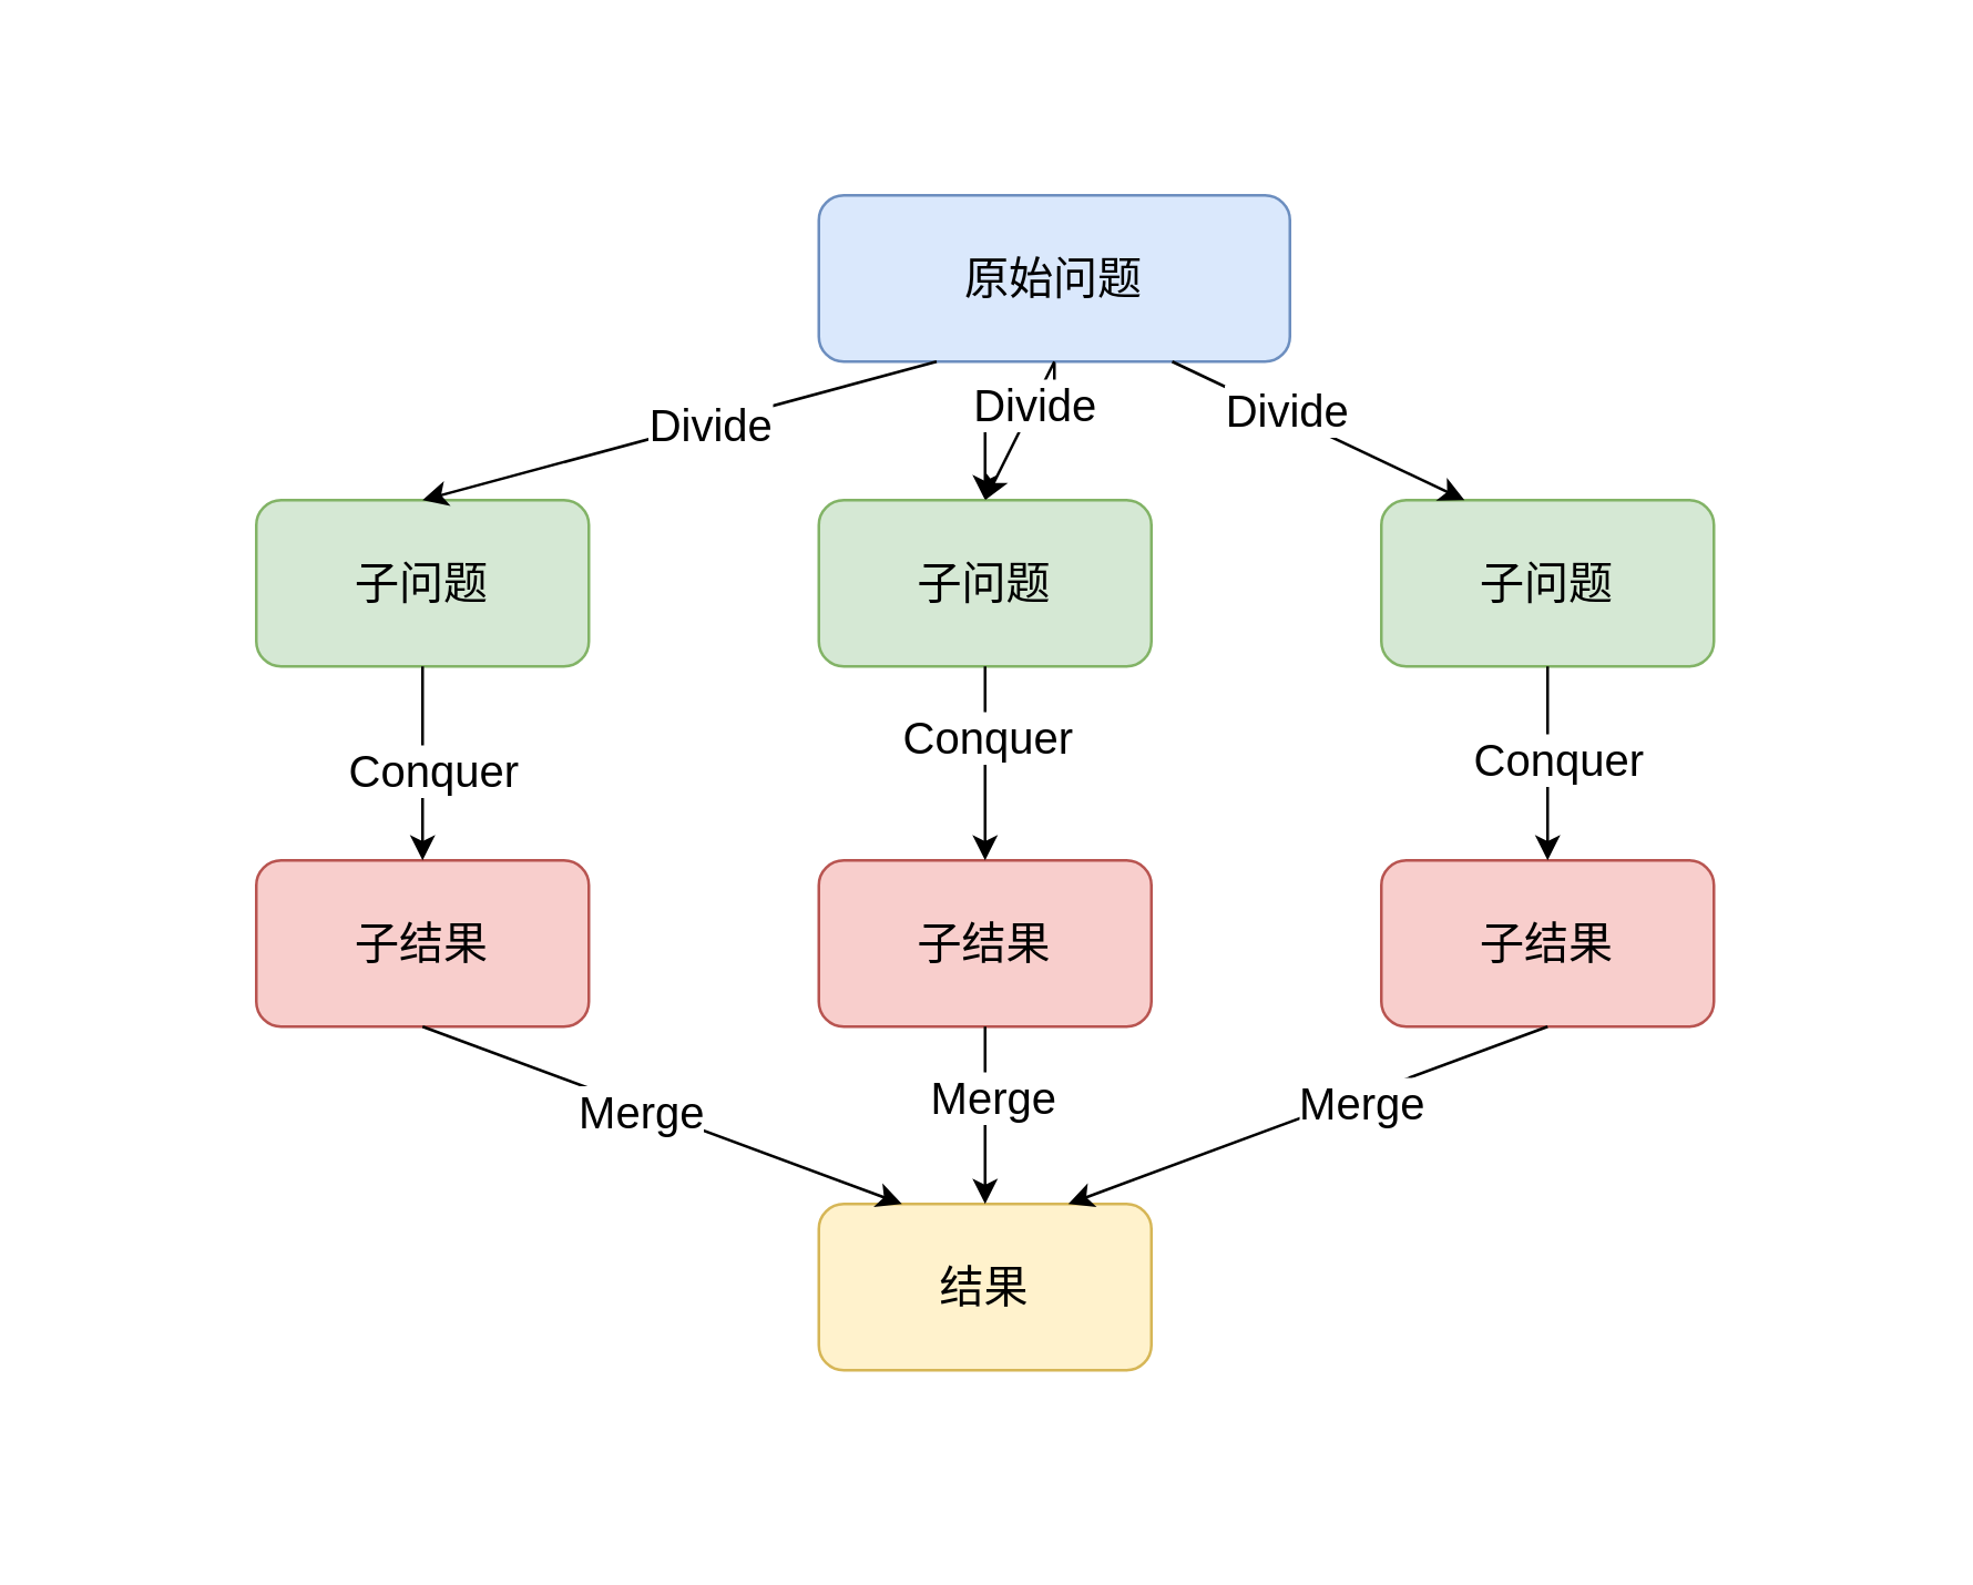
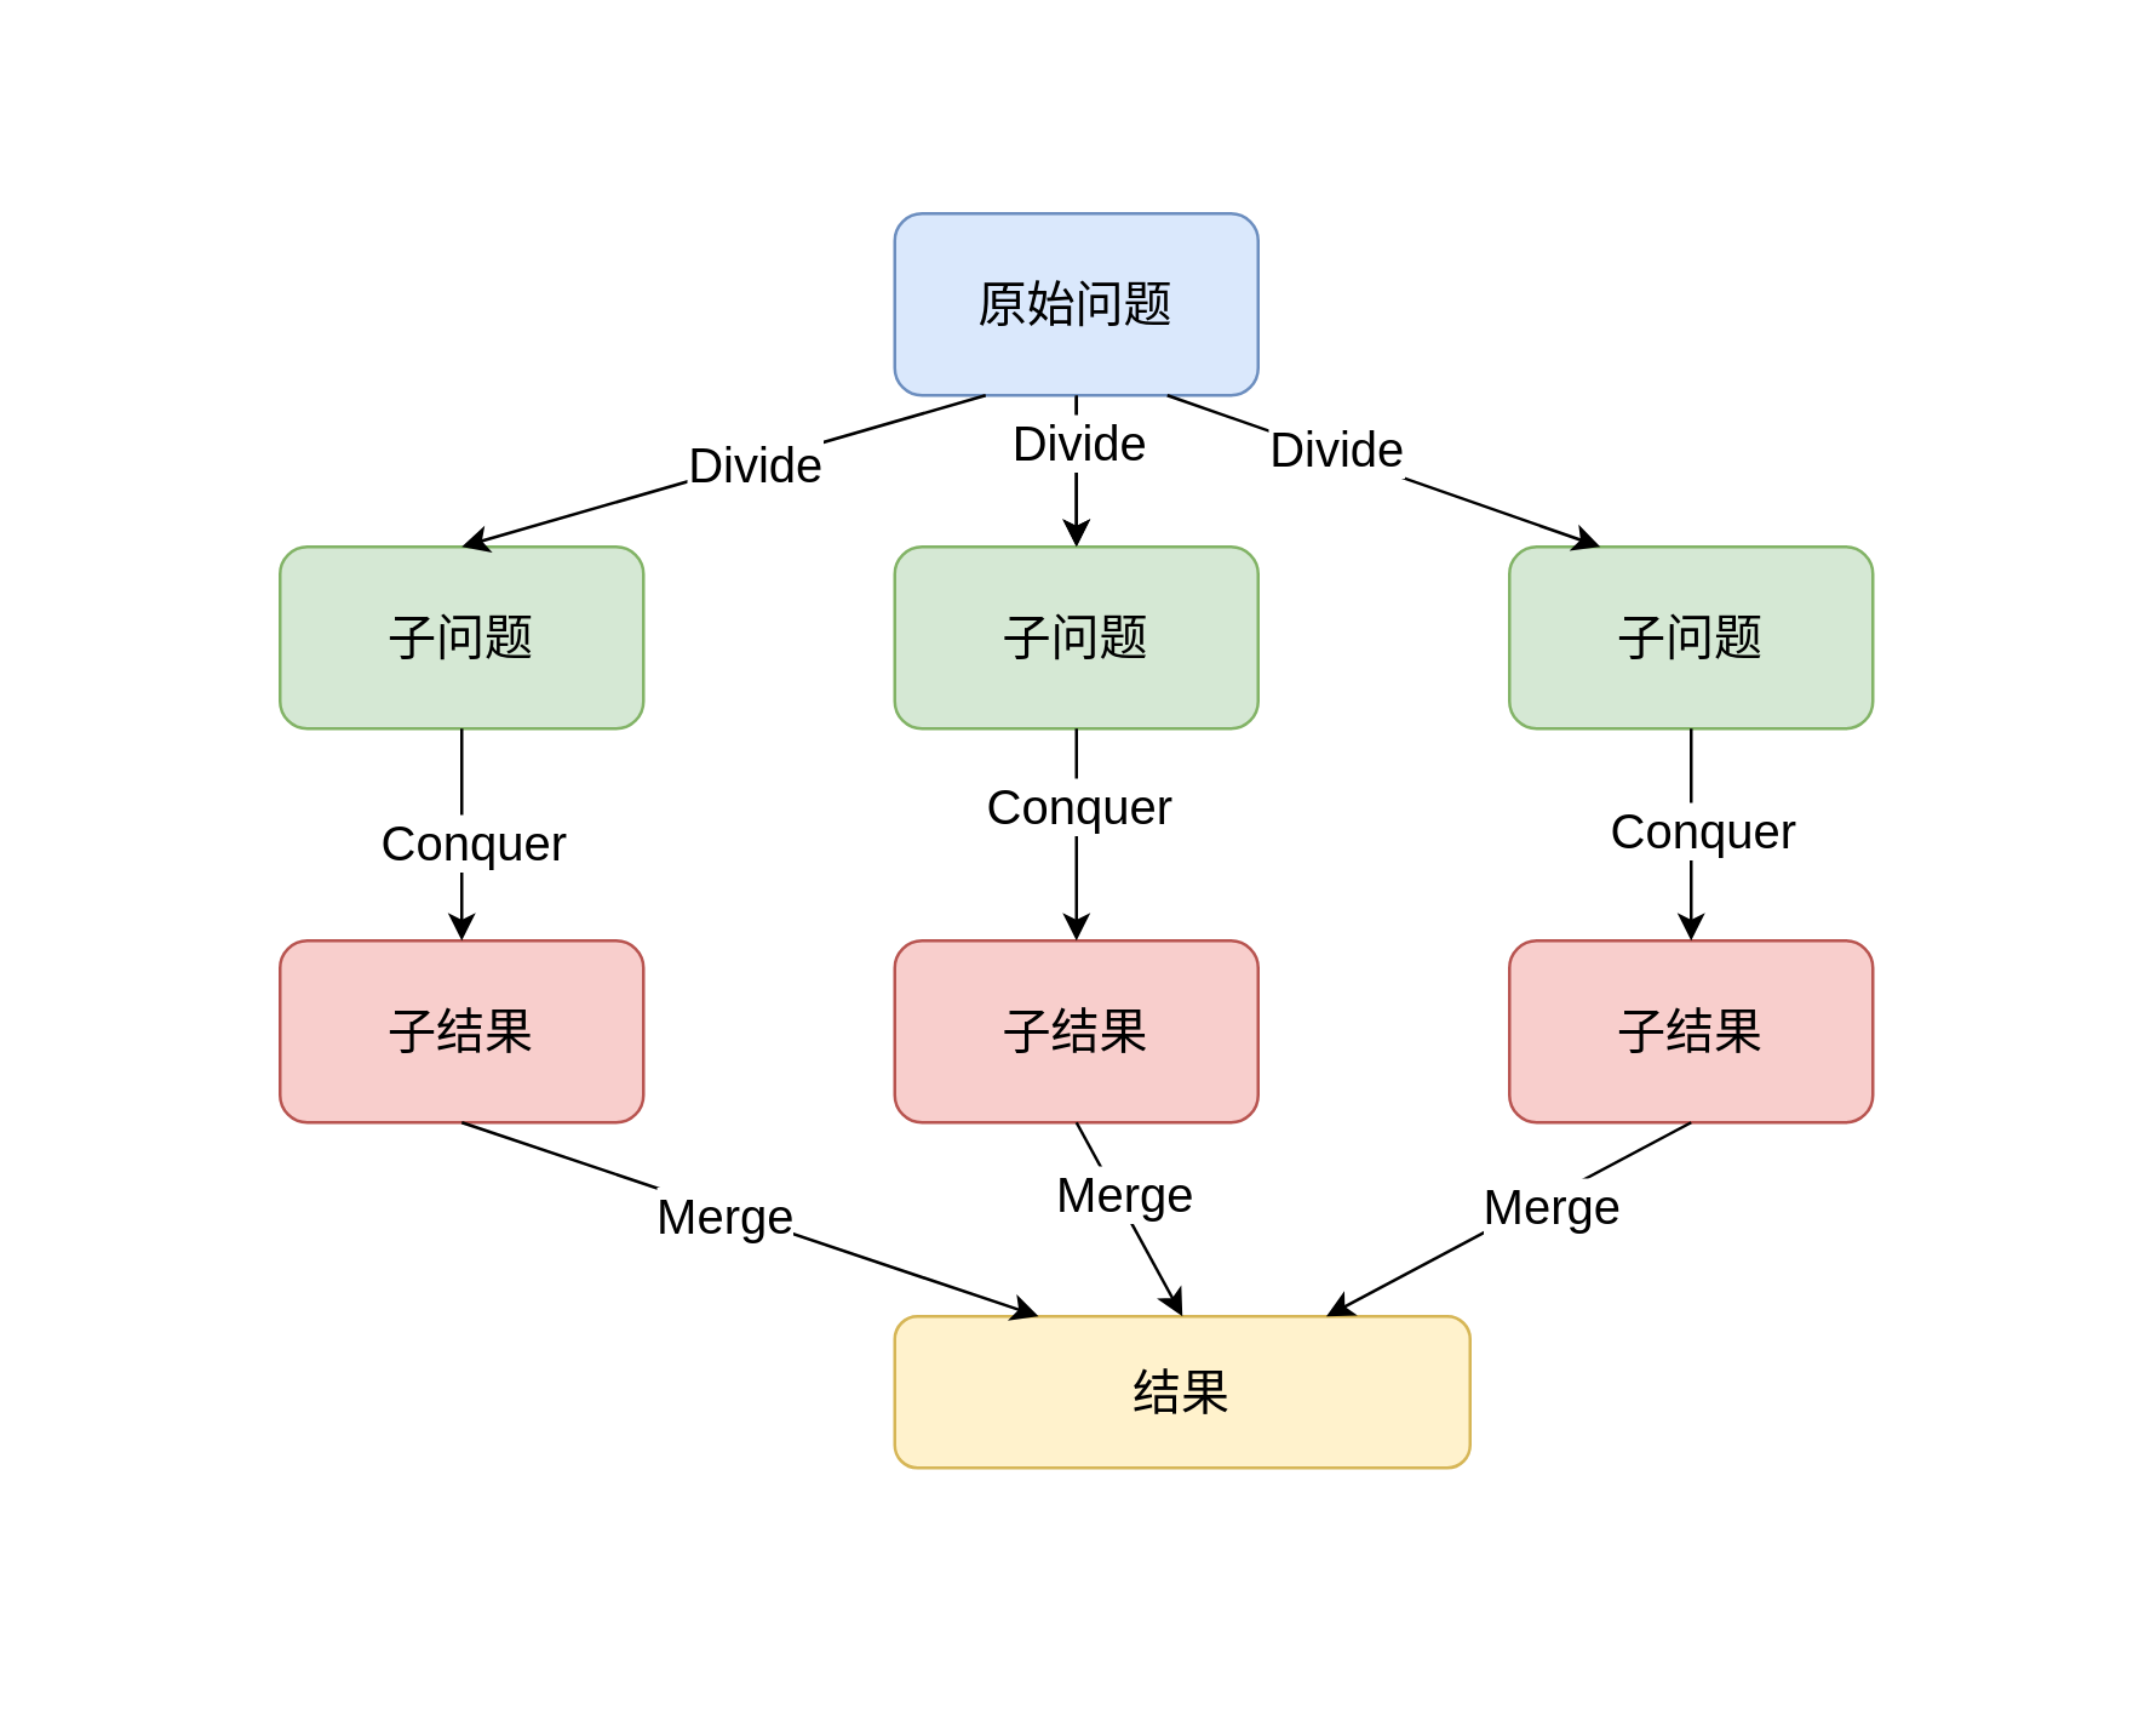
  <mxCell id="0" />
  <mxCell id="1" parent="0" />
  <mxCell id="2" value="" style="rounded=0;whiteSpace=wrap;html=1;fontSize=16;strokeColor=none;" vertex="1" parent="1"><mxGeometry x="20" y="20" width="670" height="530" as="geometry" /></mxCell>
  <mxCell id="3" value="" style="edgeStyle=orthogonalEdgeStyle;rounded=0;orthogonalLoop=1;jettySize=auto;html=1;fontSize=16;" edge="1" parent="1" source="4" target="6"><mxGeometry relative="1" as="geometry" /></mxCell>
- <mxCell id="4" value="原始问题" style="rounded=1;whiteSpace=wrap;html=1;fillColor=#dae8fc;strokeColor=#6c8ebf;fontSize=16;" vertex="1" parent="1"><mxGeometry x="295" y="70" width="170" height="60" as="geometry" /></mxCell>
+ <mxCell id="4" value="原始问题" style="rounded=1;whiteSpace=wrap;html=1;fillColor=#dae8fc;strokeColor=#6c8ebf;fontSize=16;" vertex="1" parent="1"><mxGeometry x="295" y="70" width="120" height="60" as="geometry" /></mxCell>
  <mxCell id="5" value="子问题" style="rounded=1;whiteSpace=wrap;html=1;fillColor=#d5e8d4;strokeColor=#82b366;fontSize=16;" vertex="1" parent="1"><mxGeometry x="92" y="180" width="120" height="60" as="geometry" /></mxCell>
  <mxCell id="6" value="子问题" style="rounded=1;whiteSpace=wrap;html=1;fillColor=#d5e8d4;strokeColor=#82b366;fontSize=16;" vertex="1" parent="1"><mxGeometry x="295" y="180" width="120" height="60" as="geometry" /></mxCell>
  <mxCell id="7" value="子问题" style="rounded=1;whiteSpace=wrap;html=1;fillColor=#d5e8d4;strokeColor=#82b366;fontSize=16;" vertex="1" parent="1"><mxGeometry x="498" y="180" width="120" height="60" as="geometry" /></mxCell>
  <mxCell id="8" value="子结果" style="rounded=1;whiteSpace=wrap;html=1;fillColor=#f8cecc;strokeColor=#b85450;fontSize=16;" vertex="1" parent="1"><mxGeometry x="92" y="310" width="120" height="60" as="geometry" /></mxCell>
  <mxCell id="9" value="子结果" style="rounded=1;whiteSpace=wrap;html=1;fillColor=#f8cecc;strokeColor=#b85450;fontSize=16;" vertex="1" parent="1"><mxGeometry x="295" y="310" width="120" height="60" as="geometry" /></mxCell>
  <mxCell id="10" value="子结果" style="rounded=1;whiteSpace=wrap;html=1;fillColor=#f8cecc;strokeColor=#b85450;fontSize=16;" vertex="1" parent="1"><mxGeometry x="498" y="310" width="120" height="60" as="geometry" /></mxCell>
- <mxCell id="11" value="结果" style="rounded=1;whiteSpace=wrap;html=1;fillColor=#fff2cc;strokeColor=#d6b656;fontSize=16;" vertex="1" parent="1"><mxGeometry x="295" y="434" width="120" height="60" as="geometry" /></mxCell>
+ <mxCell id="11" value="结果" style="rounded=1;whiteSpace=wrap;html=1;fillColor=#fff2cc;strokeColor=#d6b656;fontSize=16;" vertex="1" parent="1"><mxGeometry x="295" y="434" width="190" height="50" as="geometry" /></mxCell>
  <mxCell id="12" value="" style="endArrow=classic;html=1;exitX=0.25;exitY=1;exitDx=0;exitDy=0;entryX=0.5;entryY=0;entryDx=0;entryDy=0;fontSize=16;" edge="1" parent="1" source="4" target="5"><mxGeometry width="50" height="50" relative="1" as="geometry"><mxPoint x="242" y="130" as="sourcePoint" /><mxPoint x="292" y="80" as="targetPoint" /></mxGeometry></mxCell>
  <mxCell id="13" value="Divide" style="text;html=1;resizable=0;points=[];align=center;verticalAlign=middle;labelBackgroundColor=#ffffff;fontSize=16;" vertex="1" connectable="0" parent="12"><mxGeometry x="-0.111" relative="1" as="geometry"><mxPoint as="offset" /></mxGeometry></mxCell>
  <mxCell id="14" value="" style="endArrow=classic;html=1;exitX=0.5;exitY=1;exitDx=0;exitDy=0;entryX=0.5;entryY=0;entryDx=0;entryDy=0;fontSize=16;" edge="1" parent="1" source="4" target="6"><mxGeometry width="50" height="50" relative="1" as="geometry"><mxPoint x="335" y="140" as="sourcePoint" /><mxPoint x="162" y="190" as="targetPoint" /></mxGeometry></mxCell>
  <mxCell id="15" value="Divide" style="text;html=1;resizable=0;points=[];align=center;verticalAlign=middle;labelBackgroundColor=#ffffff;fontSize=16;" vertex="1" connectable="0" parent="14"><mxGeometry x="-0.4" relative="1" as="geometry"><mxPoint as="offset" /></mxGeometry></mxCell>
  <mxCell id="16" value="" style="endArrow=classic;html=1;exitX=0.75;exitY=1;exitDx=0;exitDy=0;entryX=0.25;entryY=0;entryDx=0;entryDy=0;fontSize=16;" edge="1" parent="1" source="4" target="7"><mxGeometry width="50" height="50" relative="1" as="geometry"><mxPoint x="365" y="140" as="sourcePoint" /><mxPoint x="365" y="190" as="targetPoint" /></mxGeometry></mxCell>
  <mxCell id="17" value="Divide" style="text;html=1;resizable=0;points=[];align=center;verticalAlign=middle;labelBackgroundColor=#ffffff;fontSize=16;" vertex="1" connectable="0" parent="16"><mxGeometry x="-0.24" y="2" relative="1" as="geometry"><mxPoint as="offset" /></mxGeometry></mxCell>
  <mxCell id="18" value="" style="endArrow=classic;html=1;exitX=0.5;exitY=1;exitDx=0;exitDy=0;entryX=0.5;entryY=0;entryDx=0;entryDy=0;fontSize=16;" edge="1" parent="1" source="5" target="8"><mxGeometry width="50" height="50" relative="1" as="geometry"><mxPoint x="335" y="140" as="sourcePoint" /><mxPoint x="162" y="190" as="targetPoint" /></mxGeometry></mxCell>
  <mxCell id="19" value="Conquer" style="text;html=1;resizable=0;points=[];align=center;verticalAlign=middle;labelBackgroundColor=#ffffff;fontSize=16;" vertex="1" connectable="0" parent="18"><mxGeometry x="0.057" y="3" relative="1" as="geometry"><mxPoint as="offset" /></mxGeometry></mxCell>
  <mxCell id="20" value="" style="endArrow=classic;html=1;exitX=0.5;exitY=1;exitDx=0;exitDy=0;entryX=0.5;entryY=0;entryDx=0;entryDy=0;fontSize=16;" edge="1" parent="1" source="6" target="9"><mxGeometry width="50" height="50" relative="1" as="geometry"><mxPoint x="162" y="250" as="sourcePoint" /><mxPoint x="162" y="320" as="targetPoint" /></mxGeometry></mxCell>
  <mxCell id="21" value="Conquer" style="text;html=1;resizable=0;points=[];align=center;verticalAlign=middle;labelBackgroundColor=#ffffff;fontSize=16;" vertex="1" connectable="0" parent="20"><mxGeometry x="-0.286" relative="1" as="geometry"><mxPoint as="offset" /></mxGeometry></mxCell>
  <mxCell id="22" value="" style="endArrow=classic;html=1;exitX=0.5;exitY=1;exitDx=0;exitDy=0;fontSize=16;" edge="1" parent="1" source="7" target="10"><mxGeometry width="50" height="50" relative="1" as="geometry"><mxPoint x="365" y="250" as="sourcePoint" /><mxPoint x="365" y="320" as="targetPoint" /></mxGeometry></mxCell>
  <mxCell id="23" value="Conquer" style="text;html=1;resizable=0;points=[];align=center;verticalAlign=middle;labelBackgroundColor=#ffffff;fontSize=16;" vertex="1" connectable="0" parent="22"><mxGeometry x="-0.057" y="3" relative="1" as="geometry"><mxPoint as="offset" /></mxGeometry></mxCell>
  <mxCell id="24" value="" style="endArrow=classic;html=1;exitX=0.5;exitY=1;exitDx=0;exitDy=0;entryX=0.25;entryY=0;entryDx=0;entryDy=0;fontSize=16;" edge="1" parent="1" source="8" target="11"><mxGeometry width="50" height="50" relative="1" as="geometry"><mxPoint x="568" y="250" as="sourcePoint" /><mxPoint x="568" y="320" as="targetPoint" /></mxGeometry></mxCell>
  <mxCell id="25" value="&lt;div style=&quot;text-align: left&quot;&gt;&lt;br&gt;&lt;/div&gt;" style="text;html=1;resizable=0;points=[];align=center;verticalAlign=middle;labelBackgroundColor=#ffffff;fontSize=16;" vertex="1" connectable="0" parent="24"><mxGeometry x="-0.152" y="-1" relative="1" as="geometry"><mxPoint as="offset" /></mxGeometry></mxCell>
  <mxCell id="26" value="Merge" style="text;html=1;resizable=0;points=[];align=center;verticalAlign=middle;labelBackgroundColor=#ffffff;fontSize=16;" vertex="1" connectable="0" parent="24"><mxGeometry x="-0.084" y="-1" relative="1" as="geometry"><mxPoint as="offset" /></mxGeometry></mxCell>
  <mxCell id="27" value="" style="endArrow=classic;html=1;exitX=0.5;exitY=1;exitDx=0;exitDy=0;entryX=0.5;entryY=0;entryDx=0;entryDy=0;fontSize=16;" edge="1" parent="1" source="9" target="11"><mxGeometry width="50" height="50" relative="1" as="geometry"><mxPoint x="162" y="380" as="sourcePoint" /><mxPoint x="335" y="444" as="targetPoint" /></mxGeometry></mxCell>
  <mxCell id="28" value="Merge" style="text;html=1;resizable=0;points=[];align=center;verticalAlign=middle;labelBackgroundColor=#ffffff;fontSize=16;" vertex="1" connectable="0" parent="27"><mxGeometry x="-0.219" y="2" relative="1" as="geometry"><mxPoint as="offset" /></mxGeometry></mxCell>
  <mxCell id="29" value="" style="endArrow=classic;html=1;exitX=0.5;exitY=1;exitDx=0;exitDy=0;entryX=0.75;entryY=0;entryDx=0;entryDy=0;fontSize=16;" edge="1" parent="1" source="10" target="11"><mxGeometry width="50" height="50" relative="1" as="geometry"><mxPoint x="365" y="380" as="sourcePoint" /><mxPoint x="365" y="444" as="targetPoint" /></mxGeometry></mxCell>
  <mxCell id="30" value="Merge" style="text;html=1;resizable=0;points=[];align=center;verticalAlign=middle;labelBackgroundColor=#ffffff;fontSize=16;" vertex="1" connectable="0" parent="29"><mxGeometry x="-0.207" y="2" relative="1" as="geometry"><mxPoint as="offset" /></mxGeometry></mxCell>
